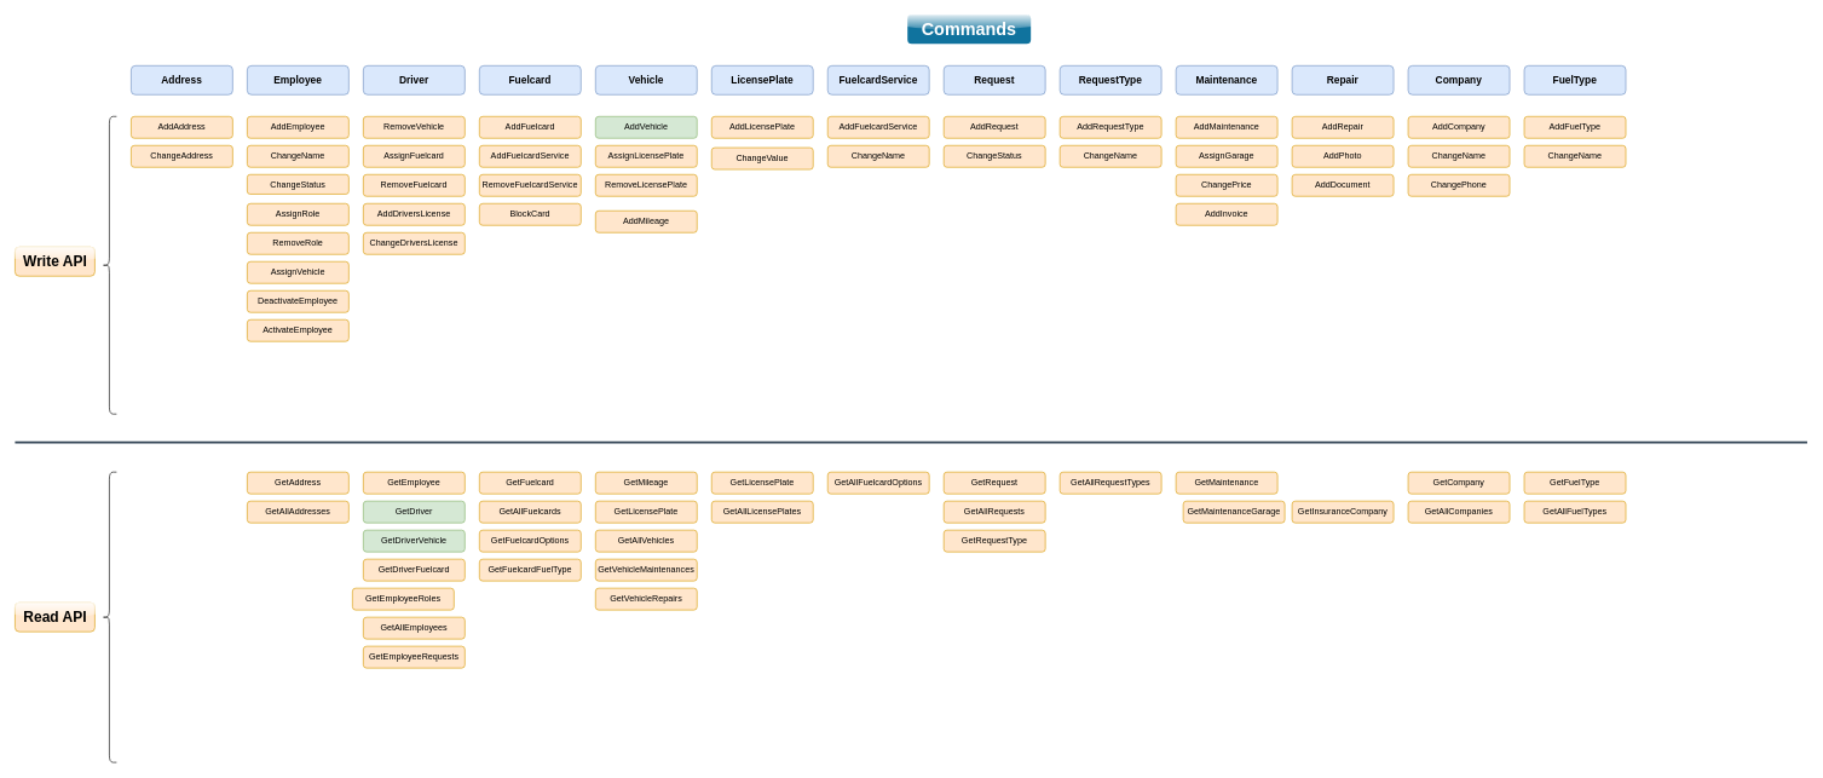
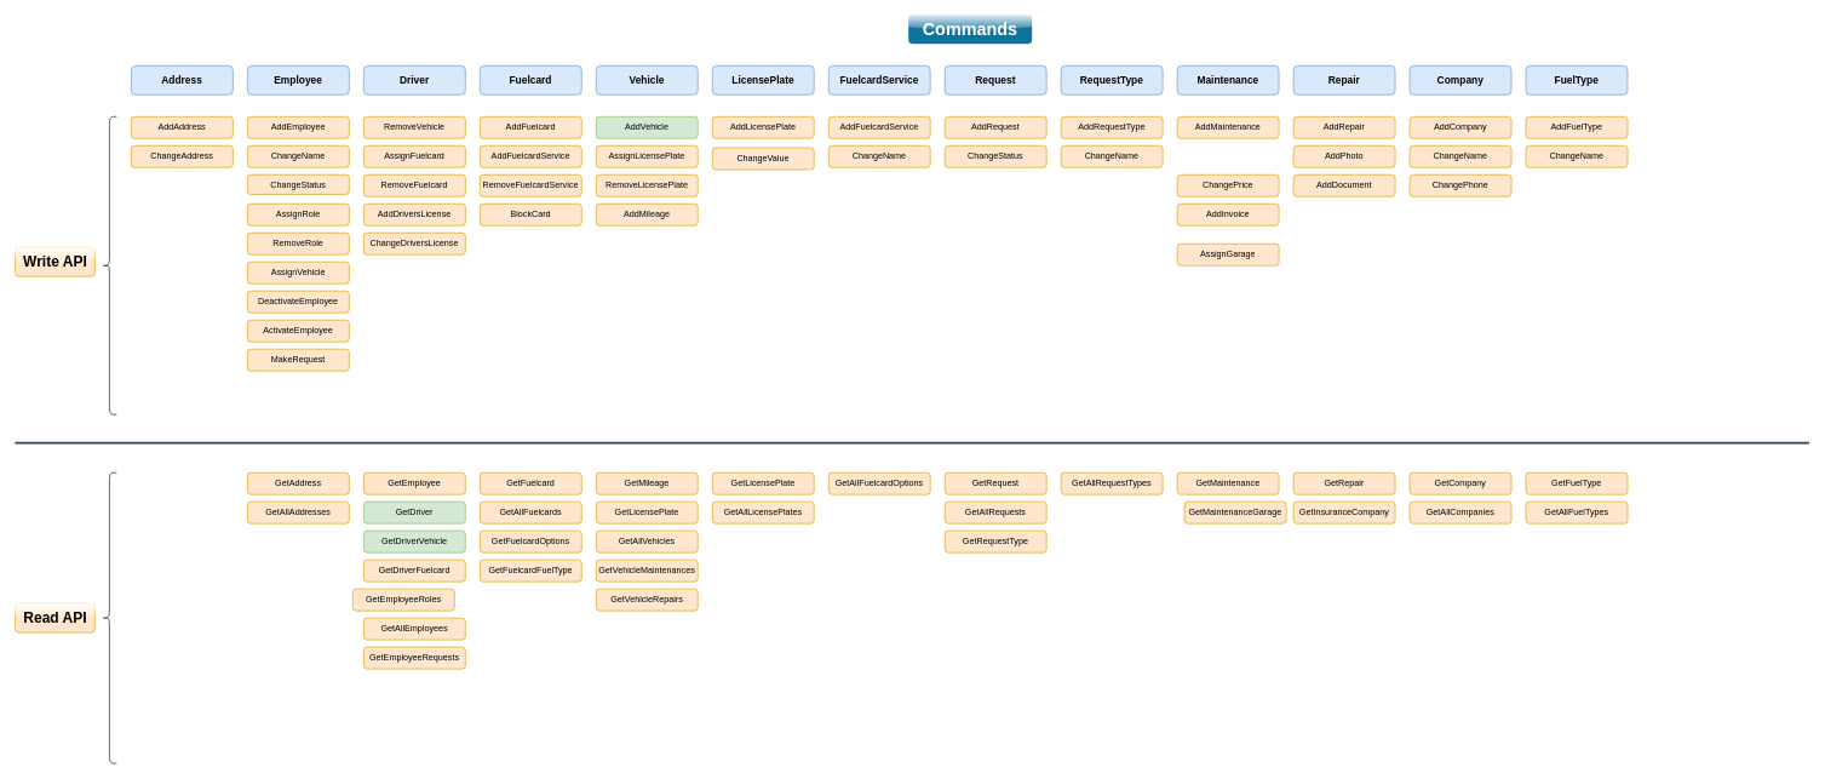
  <mxCell id="0" />
  <mxCell id="1" parent="0" />
  <mxCell id="2" value="Commands" style="whiteSpace=wrap;rounded=1;shadow=0;fillColor=#10739E;strokeColor=none;fontColor=#FFFFFF;fontStyle=1;fontSize=24;glass=1;" parent="1" vertex="1"><mxGeometry x="1250" y="20" width="170" height="40" as="geometry" /></mxCell>
  <mxCell id="3" value="Employee" style="whiteSpace=wrap;rounded=1;fillColor=#dae8fc;strokeColor=#6c8ebf;shadow=0;fontStyle=1;fontSize=14" parent="1" vertex="1"><mxGeometry x="340" y="90" width="140" height="40" as="geometry" /></mxCell>
  <mxCell id="4" value="Vehicle" style="whiteSpace=wrap;rounded=1;fillColor=#dae8fc;strokeColor=#6c8ebf;shadow=0;fontStyle=1;fontSize=14" parent="1" vertex="1"><mxGeometry x="820" y="90" width="140" height="40" as="geometry" /></mxCell>
  <mxCell id="5" value="AddEmployee" style="whiteSpace=wrap;rounded=1;fillColor=#ffe6cc;strokeColor=#d79b00;shadow=0;" parent="1" vertex="1"><mxGeometry x="340" y="160" width="140" height="30" as="geometry" /></mxCell>
  <mxCell id="6" value="ChangeName" style="whiteSpace=wrap;rounded=1;fillColor=#ffe6cc;strokeColor=#d79b00;shadow=0;fontStyle=0" parent="1" vertex="1"><mxGeometry x="340" y="200" width="140" height="30" as="geometry" /></mxCell>
  <mxCell id="7" value="ChangeStatus" style="whiteSpace=wrap;rounded=1;fillColor=#ffe6cc;strokeColor=#d79b00;shadow=0;fontStyle=0" parent="1" vertex="1"><mxGeometry x="340" y="240" width="140" height="27" as="geometry" /></mxCell>
  <mxCell id="8" value="ChangeDriversLicense" style="whiteSpace=wrap;rounded=1;fillColor=#ffe6cc;strokeColor=#d79b00;shadow=0;fontStyle=0" parent="1" vertex="1"><mxGeometry x="500" y="320" width="140" height="30" as="geometry" /></mxCell>
  <mxCell id="9" value="AssignVehicle" style="whiteSpace=wrap;rounded=1;fillColor=#ffe6cc;strokeColor=#d79b00;shadow=0;fontStyle=0" parent="1" vertex="1"><mxGeometry x="340" y="360" width="140" height="30" as="geometry" /></mxCell>
  <mxCell id="10" value="RemoveVehicle" style="whiteSpace=wrap;rounded=1;fillColor=#ffe6cc;strokeColor=#d79b00;shadow=0;fontStyle=0" parent="1" vertex="1"><mxGeometry x="500" y="160" width="140" height="30" as="geometry" /></mxCell>
  <mxCell id="11" value="AssignFuelcard" style="whiteSpace=wrap;rounded=1;fillColor=#ffe6cc;strokeColor=#d79b00;shadow=0;fontStyle=0" parent="1" vertex="1"><mxGeometry x="500" y="200" width="140" height="30" as="geometry" /></mxCell>
  <mxCell id="12" value="RemoveFuelcard" style="whiteSpace=wrap;rounded=1;fillColor=#ffe6cc;strokeColor=#d79b00;shadow=0;fontStyle=0" parent="1" vertex="1"><mxGeometry x="500" y="240" width="140" height="30" as="geometry" /></mxCell>
  <mxCell id="13" value="AssignRole" style="whiteSpace=wrap;rounded=1;fillColor=#ffe6cc;strokeColor=#d79b00;shadow=0;fontStyle=0" parent="1" vertex="1"><mxGeometry x="340" y="280" width="140" height="30" as="geometry" /></mxCell>
  <mxCell id="14" value="RemoveRole" style="whiteSpace=wrap;rounded=1;fillColor=#ffe6cc;strokeColor=#d79b00;shadow=0;fontStyle=0" parent="1" vertex="1"><mxGeometry x="340" y="320" width="140" height="30" as="geometry" /></mxCell>
  <mxCell id="15" value="AddVehicle" style="whiteSpace=wrap;rounded=1;fillColor=#d5e8d4;strokeColor=#82b366;shadow=0;" parent="1" vertex="1"><mxGeometry x="820" y="160" width="140" height="30" as="geometry" /></mxCell>
  <mxCell id="16" value="AssignLicensePlate" style="whiteSpace=wrap;rounded=1;fillColor=#ffe6cc;strokeColor=#d79b00;shadow=0;fontStyle=0" parent="1" vertex="1"><mxGeometry x="820" y="200" width="140" height="30" as="geometry" /></mxCell>
  <mxCell id="17" value="RemoveLicensePlate" style="whiteSpace=wrap;rounded=1;fillColor=#ffe6cc;strokeColor=#d79b00;shadow=0;fontStyle=0" parent="1" vertex="1"><mxGeometry x="820" y="240" width="140" height="30" as="geometry" /></mxCell>
  <mxCell id="18" value="Fuelcard" style="whiteSpace=wrap;rounded=1;fillColor=#dae8fc;strokeColor=#6c8ebf;shadow=0;fontStyle=1;fontSize=14" parent="1" vertex="1"><mxGeometry x="660" y="90" width="140" height="40" as="geometry" /></mxCell>
  <mxCell id="19" value="AddFuelcard" style="whiteSpace=wrap;rounded=1;fillColor=#ffe6cc;strokeColor=#d79b00;shadow=0;" parent="1" vertex="1"><mxGeometry x="660" y="160" width="140" height="30" as="geometry" /></mxCell>
  <mxCell id="20" value="AddFuelcardService" style="whiteSpace=wrap;rounded=1;fillColor=#ffe6cc;strokeColor=#d79b00;shadow=0;fontStyle=0" parent="1" vertex="1"><mxGeometry x="660" y="200" width="140" height="30" as="geometry" /></mxCell>
  <mxCell id="21" value="RemoveFuelcardService" style="whiteSpace=wrap;rounded=1;fillColor=#ffe6cc;strokeColor=#d79b00;shadow=0;fontStyle=0" parent="1" vertex="1"><mxGeometry x="660" y="240" width="140" height="30" as="geometry" /></mxCell>
  <mxCell id="22" value="Request" style="whiteSpace=wrap;rounded=1;fillColor=#dae8fc;strokeColor=#6c8ebf;shadow=0;fontStyle=1;fontSize=14" parent="1" vertex="1"><mxGeometry x="1300" y="90" width="140" height="40" as="geometry" /></mxCell>
  <mxCell id="23" value="AddRequest" style="whiteSpace=wrap;rounded=1;fillColor=#ffe6cc;strokeColor=#d79b00;shadow=0;" parent="1" vertex="1"><mxGeometry x="1300" y="160" width="140" height="30" as="geometry" /></mxCell>
  <mxCell id="24" value="ChangeStatus" style="whiteSpace=wrap;rounded=1;fillColor=#ffe6cc;strokeColor=#d79b00;shadow=0;fontStyle=0" parent="1" vertex="1"><mxGeometry x="1300" y="200" width="140" height="30" as="geometry" /></mxCell>
  <mxCell id="25" value="Maintenance" style="whiteSpace=wrap;rounded=1;fillColor=#dae8fc;strokeColor=#6c8ebf;shadow=0;fontStyle=1;fontSize=14" parent="1" vertex="1"><mxGeometry x="1620" y="90" width="140" height="40" as="geometry" /></mxCell>
  <mxCell id="26" value="AddMaintenance" style="whiteSpace=wrap;rounded=1;fillColor=#ffe6cc;strokeColor=#d79b00;shadow=0;" parent="1" vertex="1"><mxGeometry x="1620" y="160" width="140" height="30" as="geometry" /></mxCell>
  <mxCell id="27" value="AddInvoice" style="whiteSpace=wrap;rounded=1;fillColor=#ffe6cc;strokeColor=#d79b00;shadow=0;fontStyle=0" parent="1" vertex="1"><mxGeometry x="1620" y="280" width="140" height="30" as="geometry" /></mxCell>
  <mxCell id="28" value="ChangePrice" style="whiteSpace=wrap;rounded=1;fillColor=#ffe6cc;strokeColor=#d79b00;shadow=0;fontStyle=0" parent="1" vertex="1"><mxGeometry x="1620" y="240" width="140" height="30" as="geometry" /></mxCell>
  <mxCell id="29" value="Repair" style="whiteSpace=wrap;rounded=1;fillColor=#dae8fc;strokeColor=#6c8ebf;shadow=0;fontStyle=1;fontSize=14" parent="1" vertex="1"><mxGeometry x="1780" y="90" width="140" height="40" as="geometry" /></mxCell>
  <mxCell id="30" value="AddRepair" style="whiteSpace=wrap;rounded=1;fillColor=#ffe6cc;strokeColor=#d79b00;shadow=0;" parent="1" vertex="1"><mxGeometry x="1780" y="160" width="140" height="30" as="geometry" /></mxCell>
  <mxCell id="31" value="AddPhoto" style="whiteSpace=wrap;rounded=1;fillColor=#ffe6cc;strokeColor=#d79b00;shadow=0;fontStyle=0" parent="1" vertex="1"><mxGeometry x="1780" y="200" width="140" height="30" as="geometry" /></mxCell>
  <mxCell id="32" value="AddDocument" style="whiteSpace=wrap;rounded=1;fillColor=#ffe6cc;strokeColor=#d79b00;shadow=0;fontStyle=0" parent="1" vertex="1"><mxGeometry x="1780" y="240" width="140" height="30" as="geometry" /></mxCell>
  <mxCell id="33" value="RequestType" style="whiteSpace=wrap;rounded=1;fillColor=#dae8fc;strokeColor=#6c8ebf;shadow=0;fontStyle=1;fontSize=14" parent="1" vertex="1"><mxGeometry x="1460" y="90" width="140" height="40" as="geometry" /></mxCell>
  <mxCell id="34" value="AddRequestType" style="whiteSpace=wrap;rounded=1;fillColor=#ffe6cc;strokeColor=#d79b00;shadow=0;" parent="1" vertex="1"><mxGeometry x="1460" y="160" width="140" height="30" as="geometry" /></mxCell>
  <mxCell id="35" value="LicensePlate" style="whiteSpace=wrap;rounded=1;fillColor=#dae8fc;strokeColor=#6c8ebf;shadow=0;fontStyle=1;fontSize=14" parent="1" vertex="1"><mxGeometry x="980" y="90" width="140" height="40" as="geometry" /></mxCell>
  <mxCell id="36" value="AddLicensePlate" style="whiteSpace=wrap;rounded=1;fillColor=#ffe6cc;strokeColor=#d79b00;shadow=0;" parent="1" vertex="1"><mxGeometry x="980" y="160" width="140" height="30" as="geometry" /></mxCell>
  <mxCell id="37" value="Address" style="whiteSpace=wrap;rounded=1;fillColor=#dae8fc;strokeColor=#6c8ebf;shadow=0;fontStyle=1;fontSize=14" parent="1" vertex="1"><mxGeometry y="90" width="140" height="40" as="geometry" x="180" /></mxCell>
  <mxCell id="38" value="AddAddress" style="whiteSpace=wrap;rounded=1;fillColor=#ffe6cc;strokeColor=#d79b00;shadow=0;" parent="1" vertex="1"><mxGeometry y="160" width="140" height="30" as="geometry" x="180" /></mxCell>
  <mxCell id="39" value="ChangeAddress" style="whiteSpace=wrap;rounded=1;fillColor=#ffe6cc;strokeColor=#d79b00;shadow=0;fontStyle=0" parent="1" vertex="1"><mxGeometry y="200" width="140" height="30" as="geometry" x="180" /></mxCell>
  <mxCell id="40" value="Company" style="whiteSpace=wrap;rounded=1;fillColor=#dae8fc;strokeColor=#6c8ebf;shadow=0;fontStyle=1;fontSize=14" parent="1" vertex="1"><mxGeometry x="1940" y="90" width="140" height="40" as="geometry" /></mxCell>
  <mxCell id="41" value="AddCompany" style="whiteSpace=wrap;rounded=1;fillColor=#ffe6cc;strokeColor=#d79b00;shadow=0;" parent="1" vertex="1"><mxGeometry x="1940" y="160" width="140" height="30" as="geometry" /></mxCell>
  <mxCell id="42" value="ChangeName" style="whiteSpace=wrap;rounded=1;fillColor=#ffe6cc;strokeColor=#d79b00;shadow=0;fontStyle=0" parent="1" vertex="1"><mxGeometry x="1940" y="200" width="140" height="30" as="geometry" /></mxCell>
  <mxCell id="43" value="ChangePhone" style="whiteSpace=wrap;rounded=1;fillColor=#ffe6cc;strokeColor=#d79b00;shadow=0;fontStyle=0" parent="1" vertex="1"><mxGeometry x="1940" y="240" width="140" height="30" as="geometry" /></mxCell>
  <mxCell id="44" value="FuelType" style="whiteSpace=wrap;rounded=1;fillColor=#dae8fc;strokeColor=#6c8ebf;shadow=0;fontStyle=1;fontSize=14" parent="1" vertex="1"><mxGeometry x="2100" y="90" width="140" height="40" as="geometry" /></mxCell>
  <mxCell id="45" value="AddFuelType" style="whiteSpace=wrap;rounded=1;fillColor=#ffe6cc;strokeColor=#d79b00;shadow=0;" parent="1" vertex="1"><mxGeometry x="2100" y="160" width="140" height="30" as="geometry" /></mxCell>
  <mxCell id="46" value="ChangeName" style="whiteSpace=wrap;rounded=1;fillColor=#ffe6cc;strokeColor=#d79b00;shadow=0;fontStyle=0" parent="1" vertex="1"><mxGeometry x="2100" y="200" width="140" height="30" as="geometry" /></mxCell>
  <mxCell id="47" value="ChangeName" style="whiteSpace=wrap;rounded=1;fillColor=#ffe6cc;strokeColor=#d79b00;shadow=0;fontStyle=0" parent="1" vertex="1"><mxGeometry x="1460" y="200" width="140" height="30" as="geometry" /></mxCell>
  <mxCell id="48" value="ChangeValue" style="whiteSpace=wrap;rounded=1;fillColor=#ffe6cc;strokeColor=#d79b00;shadow=0;fontStyle=0" parent="1" vertex="1"><mxGeometry x="980" y="203" width="140" height="30" as="geometry" /></mxCell>
  <mxCell id="49" value="FuelcardService" style="whiteSpace=wrap;rounded=1;fillColor=#dae8fc;strokeColor=#6c8ebf;shadow=0;fontStyle=1;fontSize=14" parent="1" vertex="1"><mxGeometry x="1140" y="90" width="140" height="40" as="geometry" /></mxCell>
  <mxCell id="50" value="AddFuelcardService" style="whiteSpace=wrap;rounded=1;fillColor=#ffe6cc;strokeColor=#d79b00;shadow=0;" parent="1" vertex="1"><mxGeometry x="1140" y="160" width="140" height="30" as="geometry" /></mxCell>
  <mxCell id="51" value="ChangeName" style="whiteSpace=wrap;rounded=1;fillColor=#ffe6cc;strokeColor=#d79b00;shadow=0;fontStyle=0" parent="1" vertex="1"><mxGeometry x="1140" y="200" width="140" height="30" as="geometry" /></mxCell>
  <mxCell id="52" value="" style="line;strokeWidth=3;fillColor=#647687;align=left;verticalAlign=middle;spacingTop=-1;spacingLeft=3;spacingRight=3;rotatable=0;labelPosition=right;points=[];portConstraint=eastwest;shadow=0;strokeColor=#314354;fontColor=#ffffff;" parent="1" vertex="1"><mxGeometry x="20" y="605" width="2470" height="8" as="geometry" /></mxCell>
  <mxCell id="53" value="" style="shape=curlyBracket;whiteSpace=wrap;html=1;rounded=1;" parent="1" vertex="1"><mxGeometry x="140" y="160" width="20" height="410" as="geometry" /></mxCell>
  <mxCell id="54" value="&lt;font style=&quot;font-size: 20px&quot;&gt;Write API&lt;/font&gt;" style="text;strokeColor=#d79b00;fillColor=#ffe6cc;html=1;fontSize=22;fontStyle=1;verticalAlign=middle;align=center;rounded=1;glass=1;" parent="1" vertex="1"><mxGeometry x="20" y="340" width="110" height="40" as="geometry" /></mxCell>
  <mxCell id="55" value="" style="shape=curlyBracket;whiteSpace=wrap;html=1;rounded=1;" parent="1" vertex="1"><mxGeometry x="140" y="650" width="20" height="400" as="geometry" /></mxCell>
  <mxCell id="56" value="&lt;font style=&quot;font-size: 20px&quot;&gt;Read API&lt;/font&gt;" style="text;strokeColor=#d79b00;fillColor=#ffe6cc;html=1;fontSize=22;fontStyle=1;verticalAlign=middle;align=center;rounded=1;glass=1;" parent="1" vertex="1"><mxGeometry x="20" y="830" width="110" height="40" as="geometry" /></mxCell>
  <mxCell id="57" value="BlockCard" style="whiteSpace=wrap;rounded=1;fillColor=#ffe6cc;strokeColor=#d79b00;shadow=0;fontStyle=0" parent="1" vertex="1"><mxGeometry x="660" y="280" width="140" height="30" as="geometry" /></mxCell>
- <mxCell id="58" value="AddMileage" style="whiteSpace=wrap;rounded=1;fillColor=#ffe6cc;strokeColor=#d79b00;shadow=0;fontStyle=0" parent="1" vertex="1"><mxGeometry x="820" y="290" width="140" height="30" as="geometry" /></mxCell>
+ <mxCell id="58" value="AddMileage" style="whiteSpace=wrap;rounded=1;fillColor=#ffe6cc;strokeColor=#d79b00;shadow=0;fontStyle=0" parent="1" vertex="1"><mxGeometry x="820" y="280" width="140" height="30" as="geometry" /></mxCell>
  <mxCell id="59" value="GetAddress" style="whiteSpace=wrap;rounded=1;fillColor=#ffe6cc;strokeColor=#d79b00;shadow=0;fontStyle=0" parent="1" vertex="1"><mxGeometry x="340" y="650" width="140" height="30" as="geometry" /></mxCell>
  <mxCell id="60" value="GetAllAddresses" style="whiteSpace=wrap;rounded=1;fillColor=#ffe6cc;strokeColor=#d79b00;shadow=0;fontStyle=0" parent="1" vertex="1"><mxGeometry x="340" y="690" width="140" height="30" as="geometry" /></mxCell>
  <mxCell id="61" value="GetEmployee" style="whiteSpace=wrap;rounded=1;fillColor=#ffe6cc;strokeColor=#d79b00;shadow=0;fontStyle=0" parent="1" vertex="1"><mxGeometry x="500" y="650" width="140" height="30" as="geometry" /></mxCell>
  <mxCell id="62" value="GetDriverVehicle" style="whiteSpace=wrap;rounded=1;fillColor=#d5e8d4;strokeColor=#82b366;shadow=0;fontStyle=0" parent="1" vertex="1"><mxGeometry x="500" y="730" width="140" height="30" as="geometry" /></mxCell>
  <mxCell id="63" value="GetDriverFuelcard" style="whiteSpace=wrap;rounded=1;fillColor=#ffe6cc;strokeColor=#d79b00;shadow=0;fontStyle=0" parent="1" vertex="1"><mxGeometry x="500" y="770" width="140" height="30" as="geometry" /></mxCell>
  <mxCell id="64" value="GetMileage" style="whiteSpace=wrap;rounded=1;fillColor=#ffe6cc;strokeColor=#d79b00;shadow=0;fontStyle=0" parent="1" vertex="1"><mxGeometry x="820" y="650" width="140" height="30" as="geometry" /></mxCell>
  <mxCell id="65" value="GetLicensePlate" style="whiteSpace=wrap;rounded=1;fillColor=#ffe6cc;strokeColor=#d79b00;shadow=0;fontStyle=0" parent="1" vertex="1"><mxGeometry x="820" y="690" width="140" height="30" as="geometry" /></mxCell>
  <mxCell id="66" value="GetEmployeeRoles" style="whiteSpace=wrap;rounded=1;fillColor=#ffe6cc;strokeColor=#d79b00;shadow=0;fontStyle=0" parent="1" vertex="1"><mxGeometry x="485" y="810" width="140" height="30" as="geometry" /></mxCell>
- <mxCell id="67" value="AssignGarage" style="whiteSpace=wrap;rounded=1;fillColor=#ffe6cc;strokeColor=#d79b00;shadow=0;fontStyle=0" parent="1" vertex="1"><mxGeometry x="1620" y="200" width="140" height="30" as="geometry" /></mxCell>
+ <mxCell id="67" value="AssignGarage" style="whiteSpace=wrap;rounded=1;fillColor=#ffe6cc;strokeColor=#d79b00;shadow=0;fontStyle=0" parent="1" vertex="1"><mxGeometry x="1620" y="335" width="140" height="30" as="geometry" /></mxCell>
  <mxCell id="68" value="GetAllEmployees" style="whiteSpace=wrap;rounded=1;fillColor=#ffe6cc;strokeColor=#d79b00;shadow=0;fontStyle=0" parent="1" vertex="1"><mxGeometry x="500" y="850" width="140" height="30" as="geometry" /></mxCell>
  <mxCell id="69" value="GetAllLicensePlates" style="whiteSpace=wrap;rounded=1;fillColor=#ffe6cc;strokeColor=#d79b00;shadow=0;fontStyle=0" parent="1" vertex="1"><mxGeometry x="980" y="690" width="140" height="30" as="geometry" /></mxCell>
  <mxCell id="70" value="GetAllVehicles" style="whiteSpace=wrap;rounded=1;fillColor=#ffe6cc;strokeColor=#d79b00;shadow=0;fontStyle=0" parent="1" vertex="1"><mxGeometry x="820" y="730" width="140" height="30" as="geometry" /></mxCell>
  <mxCell id="71" value="GetAllFuelcards" style="whiteSpace=wrap;rounded=1;fillColor=#ffe6cc;strokeColor=#d79b00;shadow=0;fontStyle=0" parent="1" vertex="1"><mxGeometry x="660" y="690" width="140" height="30" as="geometry" /></mxCell>
  <mxCell id="72" value="GetFuelcardOptions" style="whiteSpace=wrap;rounded=1;fillColor=#ffe6cc;strokeColor=#d79b00;shadow=0;fontStyle=0" parent="1" vertex="1"><mxGeometry x="660" y="730" width="140" height="30" as="geometry" /></mxCell>
  <mxCell id="73" value="GetAllFuelcardOptions" style="whiteSpace=wrap;rounded=1;fillColor=#ffe6cc;strokeColor=#d79b00;shadow=0;fontStyle=0" parent="1" vertex="1"><mxGeometry x="1140" y="650" width="140" height="30" as="geometry" /></mxCell>
  <mxCell id="74" value="GetEmployeeRequests" style="whiteSpace=wrap;rounded=1;fillColor=#ffe6cc;strokeColor=#d79b00;shadow=0;fontStyle=0" parent="1" vertex="1"><mxGeometry x="500" y="890" width="140" height="30" as="geometry" /></mxCell>
  <mxCell id="75" value="GetAllRequests" style="whiteSpace=wrap;rounded=1;fillColor=#ffe6cc;strokeColor=#d79b00;shadow=0;fontStyle=0" parent="1" vertex="1"><mxGeometry x="1300" y="690" width="140" height="30" as="geometry" /></mxCell>
  <mxCell id="76" value="GetRequestType" style="whiteSpace=wrap;rounded=1;fillColor=#ffe6cc;strokeColor=#d79b00;shadow=0;fontStyle=0" parent="1" vertex="1"><mxGeometry x="1300" y="730" width="140" height="30" as="geometry" /></mxCell>
  <mxCell id="77" value="GetAllRequestTypes" style="whiteSpace=wrap;rounded=1;fillColor=#ffe6cc;strokeColor=#d79b00;shadow=0;fontStyle=0" parent="1" vertex="1"><mxGeometry x="1460" y="650" width="140" height="30" as="geometry" /></mxCell>
  <mxCell id="78" value="GetVehicleMaintenances" style="whiteSpace=wrap;rounded=1;fillColor=#ffe6cc;strokeColor=#d79b00;shadow=0;fontStyle=0" parent="1" vertex="1"><mxGeometry x="820" y="770" width="140" height="30" as="geometry" /></mxCell>
  <mxCell id="79" value="GetFuelcard" style="whiteSpace=wrap;rounded=1;fillColor=#ffe6cc;strokeColor=#d79b00;shadow=0;fontStyle=0" parent="1" vertex="1"><mxGeometry x="660" y="650" width="140" height="30" as="geometry" /></mxCell>
  <mxCell id="80" value="GetLicensePlate" style="whiteSpace=wrap;rounded=1;fillColor=#ffe6cc;strokeColor=#d79b00;shadow=0;fontStyle=0" parent="1" vertex="1"><mxGeometry x="980" y="650" width="140" height="30" as="geometry" /></mxCell>
  <mxCell id="81" value="GetRequest" style="whiteSpace=wrap;rounded=1;fillColor=#ffe6cc;strokeColor=#d79b00;shadow=0;fontStyle=0" parent="1" vertex="1"><mxGeometry x="1300" y="650" width="140" height="30" as="geometry" /></mxCell>
  <mxCell id="82" value="GetMaintenance" style="whiteSpace=wrap;rounded=1;fillColor=#ffe6cc;strokeColor=#d79b00;shadow=0;fontStyle=0" parent="1" vertex="1"><mxGeometry x="1620" y="650" width="140" height="30" as="geometry" /></mxCell>
  <mxCell id="83" value="GetVehicleRepairs" style="whiteSpace=wrap;rounded=1;fillColor=#ffe6cc;strokeColor=#d79b00;shadow=0;fontStyle=0" parent="1" vertex="1"><mxGeometry x="820" y="810" width="140" height="30" as="geometry" /></mxCell>
+ <mxCell id="84" value="GetRepair" style="whiteSpace=wrap;rounded=1;fillColor=#ffe6cc;strokeColor=#d79b00;shadow=0;fontStyle=0" parent="1" vertex="1"><mxGeometry x="1780" y="650" width="140" height="30" as="geometry" /></mxCell>
  <mxCell id="85" value="GetMaintenanceGarage" style="whiteSpace=wrap;rounded=1;fillColor=#ffe6cc;strokeColor=#d79b00;shadow=0;fontStyle=0" parent="1" vertex="1"><mxGeometry x="1630" y="690" width="140" height="30" as="geometry" /></mxCell>
  <mxCell id="86" value="GetCompany" style="whiteSpace=wrap;rounded=1;fillColor=#ffe6cc;strokeColor=#d79b00;shadow=0;fontStyle=0" parent="1" vertex="1"><mxGeometry x="1940" y="650" width="140" height="30" as="geometry" /></mxCell>
  <mxCell id="87" value="GetAllCompanies" style="whiteSpace=wrap;rounded=1;fillColor=#ffe6cc;strokeColor=#d79b00;shadow=0;fontStyle=0" parent="1" vertex="1"><mxGeometry x="1940" y="690" width="140" height="30" as="geometry" /></mxCell>
  <mxCell id="88" value="GetInsuranceCompany" style="whiteSpace=wrap;rounded=1;fillColor=#ffe6cc;strokeColor=#d79b00;shadow=0;fontStyle=0" parent="1" vertex="1"><mxGeometry x="1780" y="690" width="140" height="30" as="geometry" /></mxCell>
  <mxCell id="89" value="GetFuelcardFuelType" style="whiteSpace=wrap;rounded=1;fillColor=#ffe6cc;strokeColor=#d79b00;shadow=0;fontStyle=0" parent="1" vertex="1"><mxGeometry x="660" y="770" width="140" height="30" as="geometry" /></mxCell>
  <mxCell id="90" value="GetFuelType" style="whiteSpace=wrap;rounded=1;fillColor=#ffe6cc;strokeColor=#d79b00;shadow=0;fontStyle=0" parent="1" vertex="1"><mxGeometry x="2100" y="650" width="140" height="30" as="geometry" /></mxCell>
  <mxCell id="91" value="GetAllFuelTypes" style="whiteSpace=wrap;rounded=1;fillColor=#ffe6cc;strokeColor=#d79b00;shadow=0;fontStyle=0" parent="1" vertex="1"><mxGeometry x="2100" y="690" width="140" height="30" as="geometry" /></mxCell>
  <mxCell id="92" value="Driver" style="whiteSpace=wrap;rounded=1;fillColor=#dae8fc;strokeColor=#6c8ebf;shadow=0;fontStyle=1;fontSize=14" parent="1" vertex="1"><mxGeometry x="500" y="90" width="140" height="40" as="geometry" /></mxCell>
  <mxCell id="93" value="DeactivateEmployee" style="whiteSpace=wrap;rounded=1;fillColor=#ffe6cc;strokeColor=#d79b00;shadow=0;fontStyle=0" parent="1" vertex="1"><mxGeometry x="340" y="400" width="140" height="30" as="geometry" /></mxCell>
  <mxCell id="94" value="ActivateEmployee" style="whiteSpace=wrap;rounded=1;fillColor=#ffe6cc;strokeColor=#d79b00;shadow=0;fontStyle=0" parent="1" vertex="1"><mxGeometry x="340" y="440" width="140" height="30" as="geometry" /></mxCell>
+ <mxCell id="95" value="MakeRequest" style="whiteSpace=wrap;rounded=1;fillColor=#ffe6cc;strokeColor=#d79b00;shadow=0;fontStyle=0" parent="1" vertex="1"><mxGeometry x="340" y="480" width="140" height="30" as="geometry" /></mxCell>
  <mxCell id="96" value="AddDriversLicense" style="whiteSpace=wrap;rounded=1;fillColor=#ffe6cc;strokeColor=#d79b00;shadow=0;fontStyle=0" parent="1" vertex="1"><mxGeometry x="500" y="280" width="140" height="30" as="geometry" /></mxCell>
  <mxCell id="97" value="GetDriver" style="whiteSpace=wrap;rounded=1;fillColor=#d5e8d4;strokeColor=#82b366;shadow=0;fontStyle=0" vertex="1" parent="1"><mxGeometry x="500" y="690" width="140" height="30" as="geometry" /></mxCell>
